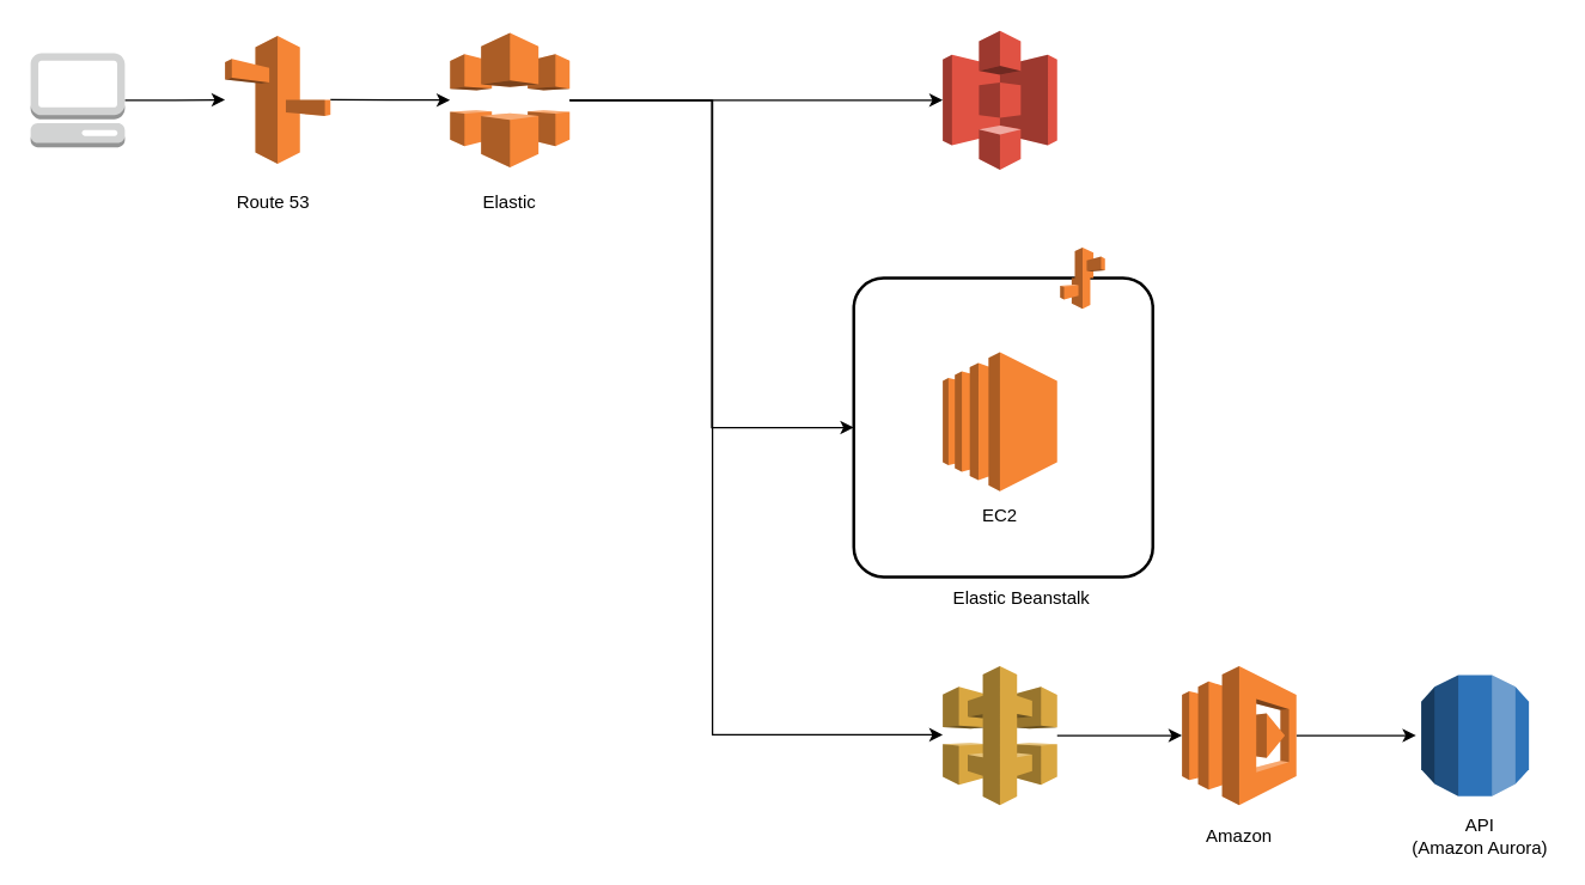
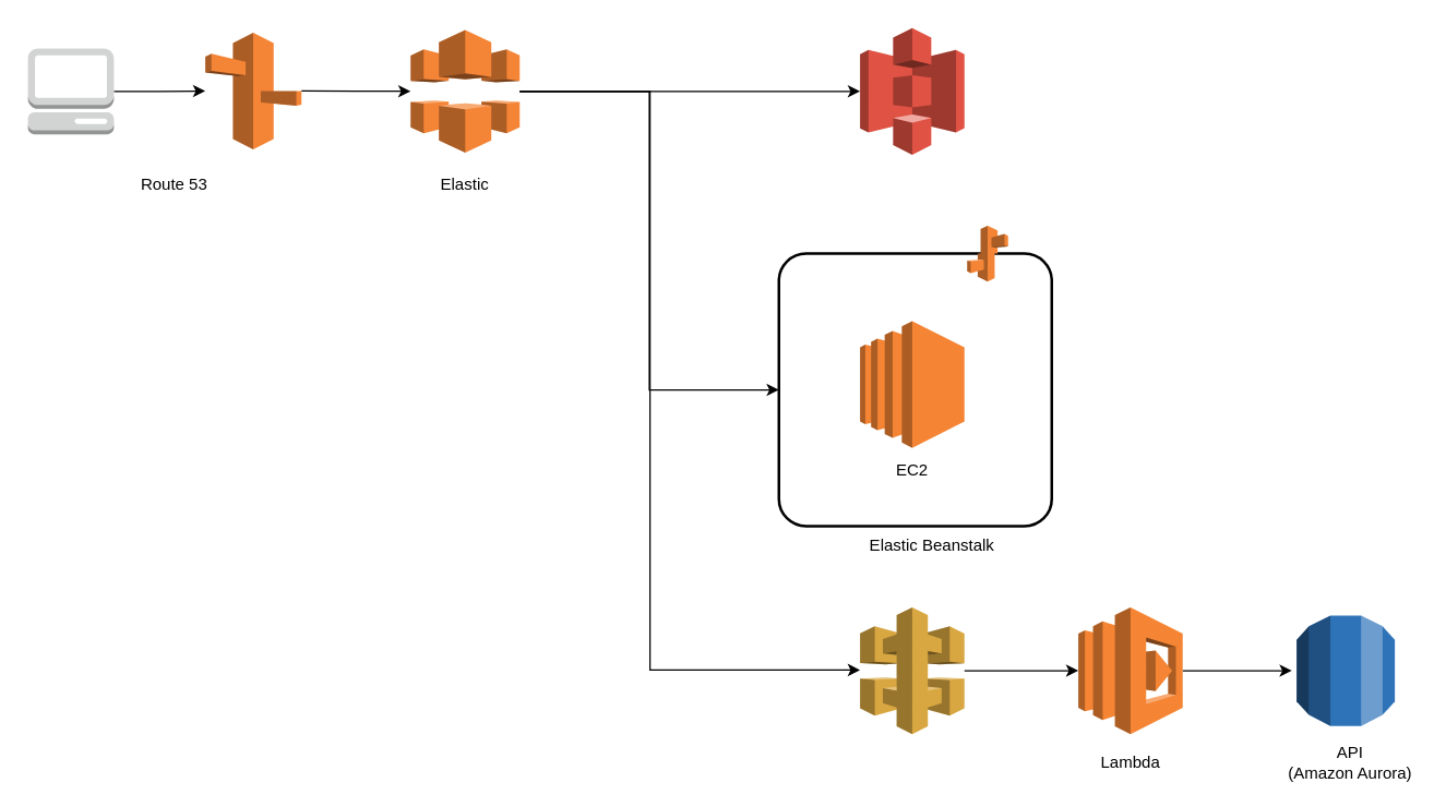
  <mxCell id="0" />
  <mxCell id="1" parent="0" />
  <mxCell id="2" style="edgeStyle=orthogonalEdgeStyle;rounded=0;orthogonalLoop=1;jettySize=auto;html=1;exitX=1;exitY=0.5;exitDx=0;exitDy=0;exitPerimeter=0;entryX=0;entryY=0.5;entryDx=0;entryDy=0;entryPerimeter=0;" edge="1" parent="1" source="3" target="9"><mxGeometry relative="1" as="geometry"><mxPoint x="300" y="66.286" as="targetPoint" /></mxGeometry></mxCell>
  <mxCell id="3" value="" style="outlineConnect=0;dashed=0;verticalLabelPosition=bottom;verticalAlign=top;align=center;html=1;shape=mxgraph.aws3.route_53;fillColor=#F58536;gradientColor=none;" vertex="1" parent="1"><mxGeometry x="150" y="23.5" width="70.5" height="85.5" as="geometry" /></mxCell>
  <mxCell id="4" style="edgeStyle=orthogonalEdgeStyle;rounded=0;orthogonalLoop=1;jettySize=auto;html=1;exitX=1;exitY=0.5;exitDx=0;exitDy=0;exitPerimeter=0;" edge="1" parent="1" source="5" target="3"><mxGeometry relative="1" as="geometry" /></mxCell>
  <mxCell id="5" value="" style="outlineConnect=0;dashed=0;verticalLabelPosition=bottom;verticalAlign=top;align=center;html=1;shape=mxgraph.aws3.management_console;fillColor=#D2D3D3;gradientColor=none;" vertex="1" parent="1"><mxGeometry x="20" y="35" width="63" height="63" as="geometry" /></mxCell>
  <mxCell id="6" style="edgeStyle=orthogonalEdgeStyle;rounded=0;orthogonalLoop=1;jettySize=auto;html=1;exitX=1;exitY=0.5;exitDx=0;exitDy=0;exitPerimeter=0;entryX=0;entryY=0.5;entryDx=0;entryDy=0;entryPerimeter=0;" edge="1" parent="1" source="9" target="16"><mxGeometry relative="1" as="geometry" /></mxCell>
  <mxCell id="7" style="edgeStyle=orthogonalEdgeStyle;rounded=0;orthogonalLoop=1;jettySize=auto;html=1;exitX=1;exitY=0.5;exitDx=0;exitDy=0;exitPerimeter=0;entryX=0;entryY=0.5;entryDx=0;entryDy=0;" edge="1" parent="1" source="9" target="12"><mxGeometry relative="1" as="geometry" /></mxCell>
  <mxCell id="8" style="edgeStyle=orthogonalEdgeStyle;rounded=0;orthogonalLoop=1;jettySize=auto;html=1;exitX=1;exitY=0.5;exitDx=0;exitDy=0;exitPerimeter=0;" edge="1" parent="1" source="9" target="15"><mxGeometry relative="1" as="geometry"><Array as="points"><mxPoint x="476" y="66" /><mxPoint x="476" y="491" /></Array></mxGeometry></mxCell>
  <mxCell id="9" value="" style="outlineConnect=0;dashed=0;verticalLabelPosition=bottom;verticalAlign=top;align=center;html=1;shape=mxgraph.aws3.cloudfront;fillColor=#F58536;gradientColor=none;" vertex="1" parent="1"><mxGeometry x="300.5" y="21.5" width="80" height="90" as="geometry" /></mxCell>
  <mxCell id="10" value="" style="outlineConnect=0;dashed=0;verticalLabelPosition=bottom;verticalAlign=top;align=center;html=1;shape=mxgraph.aws3.ec2;fillColor=#F58534;gradientColor=none;" vertex="1" parent="1"><mxGeometry x="630" y="235" width="76.5" height="93" as="geometry" /></mxCell>
  <mxCell id="11" value="" style="outlineConnect=0;dashed=0;verticalLabelPosition=bottom;verticalAlign=top;align=center;html=1;shape=mxgraph.aws3.rds;fillColor=#2E73B8;gradientColor=none;" vertex="1" parent="1"><mxGeometry x="950" y="451" width="72" height="81" as="geometry" /></mxCell>
  <mxCell id="12" value="" style="rounded=1;arcSize=10;dashed=0;strokeColor=#000000;fillColor=none;gradientColor=none;strokeWidth=2;" vertex="1" parent="1"><mxGeometry x="570.5" y="185.5" width="200" height="200" as="geometry" /></mxCell>
  <mxCell id="13" value="" style="dashed=0;html=1;shape=mxgraph.aws3.elastic_beanstalk;fillColor=#F58536;gradientColor=none;dashed=0;" vertex="1" parent="1"><mxGeometry x="708.5" y="165" width="30" height="41" as="geometry" /></mxCell>
  <mxCell id="14" value="" style="edgeStyle=orthogonalEdgeStyle;rounded=0;orthogonalLoop=1;jettySize=auto;html=1;entryX=0;entryY=0.5;entryDx=0;entryDy=0;entryPerimeter=0;" edge="1" parent="1" source="15" target="18"><mxGeometry relative="1" as="geometry"><mxPoint x="786.5" y="491.5" as="targetPoint" /></mxGeometry></mxCell>
  <mxCell id="15" value="" style="outlineConnect=0;dashed=0;verticalLabelPosition=bottom;verticalAlign=top;align=center;html=1;shape=mxgraph.aws3.api_gateway;fillColor=#D9A741;gradientColor=none;" vertex="1" parent="1"><mxGeometry x="630" y="445" width="76.5" height="93" as="geometry" /></mxCell>
  <mxCell id="16" value="" style="outlineConnect=0;dashed=0;verticalLabelPosition=bottom;verticalAlign=top;align=center;html=1;shape=mxgraph.aws3.s3;fillColor=#E05243;gradientColor=none;" vertex="1" parent="1"><mxGeometry x="630" y="20" width="76.5" height="93" as="geometry" /></mxCell>
  <mxCell id="17" value="" style="edgeStyle=orthogonalEdgeStyle;rounded=0;orthogonalLoop=1;jettySize=auto;html=1;" edge="1" parent="1" source="18"><mxGeometry relative="1" as="geometry"><mxPoint x="946.5" y="491.5" as="targetPoint" /></mxGeometry></mxCell>
  <mxCell id="18" value="" style="outlineConnect=0;dashed=0;verticalLabelPosition=bottom;verticalAlign=top;align=center;html=1;shape=mxgraph.aws3.lambda;fillColor=#F58534;gradientColor=none;" vertex="1" parent="1"><mxGeometry x="790" y="445" width="76.5" height="93" as="geometry" /></mxCell>
- <mxCell id="19" value="Route 53" style="text;html=1;strokeColor=none;fillColor=none;align=center;verticalAlign=middle;whiteSpace=wrap;rounded=0;" vertex="1" parent="1"><mxGeometry x="150" y="125" width="65" height="20" as="geometry" /></mxCell>
+ <mxCell id="19" value="Route 53" style="text;html=1;strokeColor=none;fillColor=none;align=center;verticalAlign=middle;whiteSpace=wrap;rounded=0;" vertex="1" parent="1"><mxGeometry x="95" y="125" width="65" height="20" as="geometry" /></mxCell>
  <mxCell id="20" value="Elastic" style="text;html=1;strokeColor=none;fillColor=none;align=center;verticalAlign=middle;whiteSpace=wrap;rounded=0;" vertex="1" parent="1"><mxGeometry x="308" y="125" width="65" height="20" as="geometry" /></mxCell>
  <mxCell id="21" value="EC2" style="text;html=1;strokeColor=none;fillColor=none;align=center;verticalAlign=middle;whiteSpace=wrap;rounded=0;" vertex="1" parent="1"><mxGeometry x="636" y="335" width="65" height="20" as="geometry" /></mxCell>
  <mxCell id="22" value="Elastic Beanstalk" style="text;html=1;strokeColor=none;fillColor=none;align=center;verticalAlign=middle;whiteSpace=wrap;rounded=0;" vertex="1" parent="1"><mxGeometry x="636" y="390" width="94" height="20" as="geometry" /></mxCell>
- <mxCell id="23" value="Amazon" style="text;html=1;strokeColor=none;fillColor=none;align=center;verticalAlign=middle;whiteSpace=wrap;rounded=0;" vertex="1" parent="1"><mxGeometry x="796" y="549.333" width="65" height="20" as="geometry" /></mxCell>
+ <mxCell id="23" value="Lambda" style="text;html=1;strokeColor=none;fillColor=none;align=center;verticalAlign=middle;whiteSpace=wrap;rounded=0;" vertex="1" parent="1"><mxGeometry x="796" y="549.333" width="65" height="20" as="geometry" /></mxCell>
  <mxCell id="24" value="API&lt;br&gt;(Amazon Aurora)" style="text;html=1;strokeColor=none;fillColor=none;align=center;verticalAlign=middle;whiteSpace=wrap;rounded=0;" vertex="1" parent="1"><mxGeometry x="940.5" y="549" width="97" height="20" as="geometry" /></mxCell>
